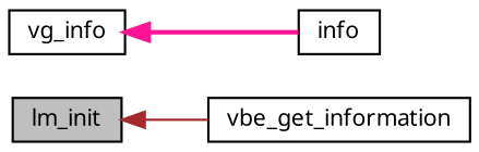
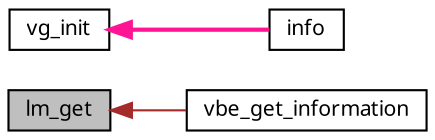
  digraph {
    fontname="Noto Sans"
    rankdir=LR
    node [color=black fillcolor=white fontname="Noto Sans" fontsize=10 shape=record style=filled]
    edge [dir=back fontname="Noto Sans" fontsize=10 labelfontname=Helvetica labelfontsize=10]
-   n1 [fillcolor=grey75 fontcolor=black height=0.2 label=lm_init width=0.4]
+   n1 [fillcolor=grey75 fontcolor=black height=0.2 label=lm_get width=0.4]
    n2 [height=0.2 label=vbe_get_information width=0.4]
-   n3 [height=0.2 label=vg_info width=0.4]
+   n3 [height=0.2 label=vg_init width=0.4]
    n4 [height=0.2 label=info width=0.4]
    n1 -> n2 [color=brown style=solid]
    n3 -> n4 [color=deeppink style=bold]
  }
